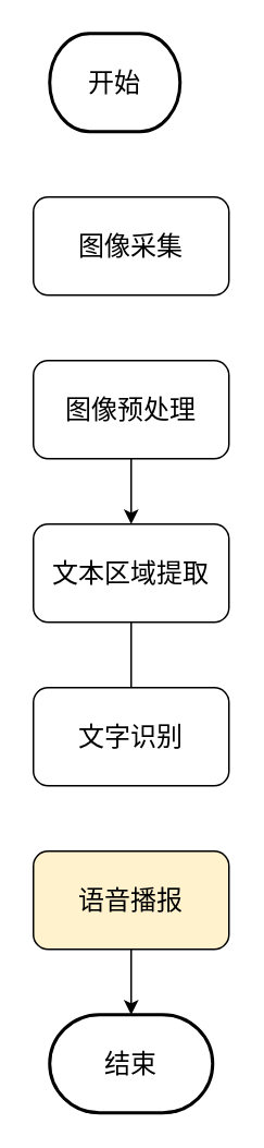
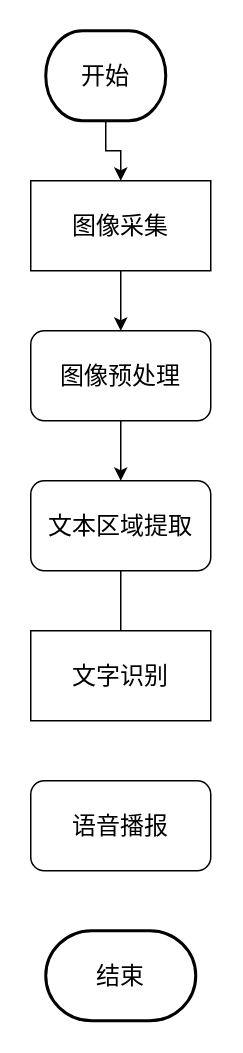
  <mxCell id="0" />
  <mxCell id="1" parent="0" />
- <mxCell id="3" value="图像采集" style="rounded=1;whiteSpace=wrap;html=1;fontSize=16;" vertex="1" parent="1"><mxGeometry x="20" y="120" width="120" height="60" as="geometry" /></mxCell>
+ <mxCell id="2" value="" style="edgeStyle=orthogonalEdgeStyle;rounded=0;orthogonalLoop=1;jettySize=auto;html=1;" edge="1" parent="1" source="3" target="8"><mxGeometry relative="1" as="geometry" /></mxCell>
+ <mxCell id="3" value="图像采集" style="whiteSpace=wrap;html=1;fontSize=16;rounded=0;" vertex="1" parent="1"><mxGeometry x="20" y="120" width="120" height="60" as="geometry" /></mxCell>
+ <mxCell id="4" style="edgeStyle=orthogonalEdgeStyle;rounded=0;orthogonalLoop=1;jettySize=auto;html=1;entryX=0.5;entryY=0;entryDx=0;entryDy=0;" edge="1" parent="1" source="5" target="3"><mxGeometry relative="1" as="geometry" /></mxCell>
  <mxCell id="5" value="开始" style="strokeWidth=2;html=1;shape=mxgraph.flowchart.terminator;whiteSpace=wrap;fontSize=16;" vertex="1" parent="1"><mxGeometry x="30" y="20" width="80" height="60" as="geometry" /></mxCell>
  <mxCell id="6" value="结束" style="strokeWidth=2;html=1;shape=mxgraph.flowchart.terminator;whiteSpace=wrap;fontSize=16;" vertex="1" parent="1"><mxGeometry x="30" y="620" width="100" height="60" as="geometry" /></mxCell>
  <mxCell id="7" value="" style="edgeStyle=orthogonalEdgeStyle;rounded=0;orthogonalLoop=1;jettySize=auto;html=1;" edge="1" parent="1" source="8" target="10"><mxGeometry relative="1" as="geometry" /></mxCell>
  <mxCell id="8" value="图像预处理" style="rounded=1;whiteSpace=wrap;html=1;fontSize=16;" vertex="1" parent="1"><mxGeometry x="20" y="220" width="120" height="60" as="geometry" /></mxCell>
  <mxCell id="9" value="" style="edgeStyle=orthogonalEdgeStyle;rounded=0;orthogonalLoop=1;jettySize=auto;html=1;endArrow=none;" edge="1" parent="1" source="10" target="11"><mxGeometry relative="1" as="geometry" /></mxCell>
  <mxCell id="10" value="文本区域提取" style="rounded=1;whiteSpace=wrap;html=1;fontSize=16;" vertex="1" parent="1"><mxGeometry x="20" y="320" width="120" height="60" as="geometry" /></mxCell>
- <mxCell id="11" value="文字识别" style="rounded=1;whiteSpace=wrap;html=1;fontSize=16;" vertex="1" parent="1"><mxGeometry x="20" y="420" width="120" height="60" as="geometry" /></mxCell>
- <mxCell id="12" value="" style="edgeStyle=orthogonalEdgeStyle;rounded=0;orthogonalLoop=1;jettySize=auto;html=1;" edge="1" parent="1" source="13" target="6"><mxGeometry relative="1" as="geometry" /></mxCell>
- <mxCell id="13" value="语音播报" style="rounded=1;whiteSpace=wrap;html=1;fontSize=16;fillColor=#fff2cc;" vertex="1" parent="1"><mxGeometry x="20" y="520" width="120" height="60" as="geometry" /></mxCell>
+ <mxCell id="11" value="文字识别" style="whiteSpace=wrap;html=1;fontSize=16;rounded=0;" vertex="1" parent="1"><mxGeometry x="20" y="420" width="120" height="60" as="geometry" /></mxCell>
+ <mxCell id="13" value="语音播报" style="rounded=1;whiteSpace=wrap;html=1;fontSize=16;" vertex="1" parent="1"><mxGeometry x="20" y="520" width="120" height="60" as="geometry" /></mxCell>
